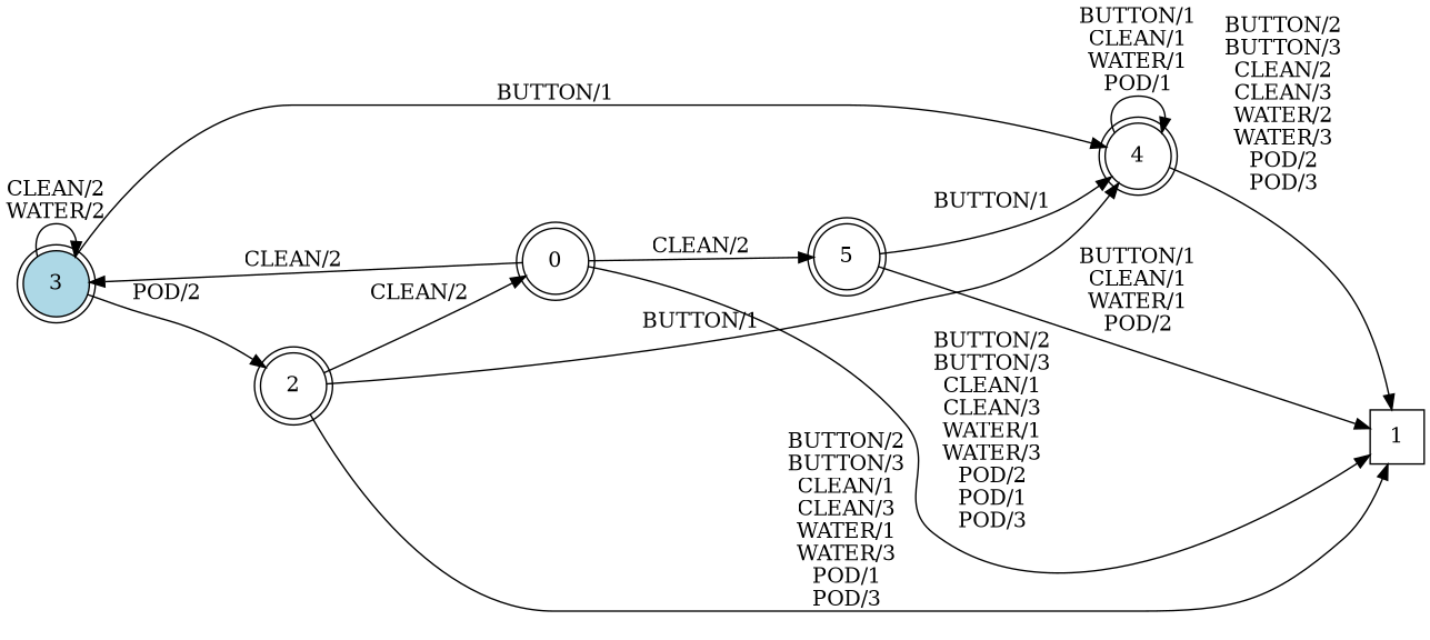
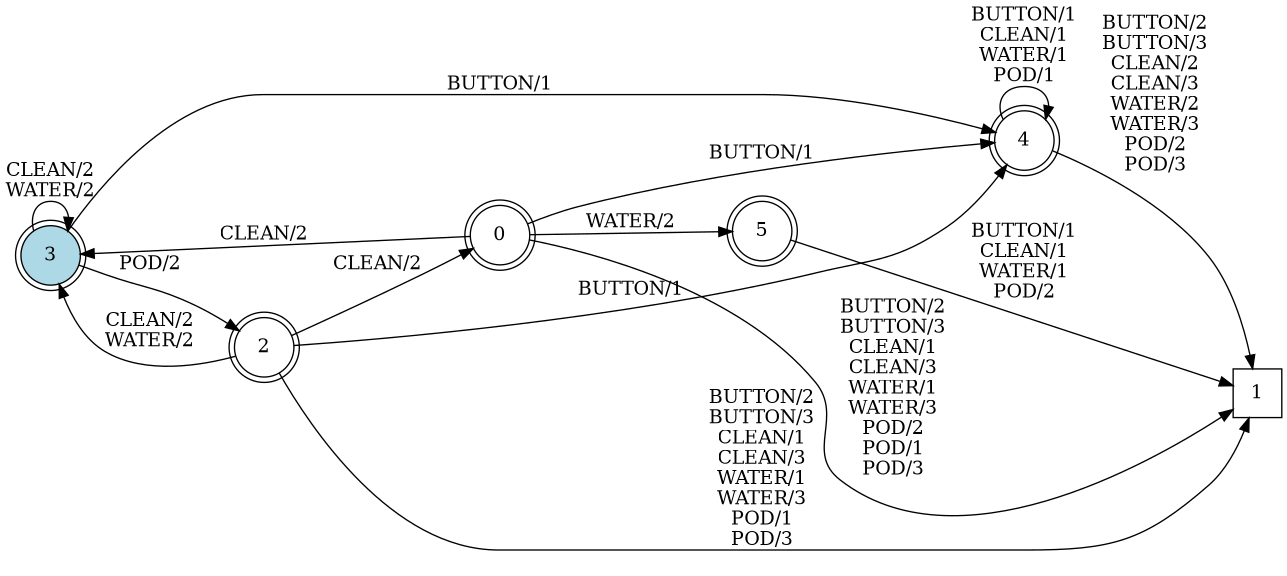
  digraph {
    rankdir=LR
    node [fillcolor=white shape=doublecircle style=filled]
    3 [fillcolor=lightblue isInitial=True]
    2
    4
    1 [shape=square]
    0
    5
    3 -> 3 [label="CLEAN/2\nWATER/2"]
    3 -> 2 [label="POD/2"]
    3 -> 4 [label="BUTTON/1"]
+   2 -> 3 [label="CLEAN/2\nWATER/2"]
    2 -> 4 [label="BUTTON/1"]
    2 -> 1 [label="BUTTON/2\nBUTTON/3\nCLEAN/1\nCLEAN/3\nWATER/1\nWATER/3\nPOD/1\nPOD/3"]
    2 -> 0 [label="CLEAN/2"]
    4 -> 4 [label="BUTTON/1\nCLEAN/1\nWATER/1\nPOD/1"]
    4 -> 1 [label="BUTTON/2\nBUTTON/3\nCLEAN/2\nCLEAN/3\nWATER/2\nWATER/3\nPOD/2\nPOD/3"]
    0 -> 3 [label="CLEAN/2"]
-   5 -> 4 [label="BUTTON/1"]
+   0 -> 4 [label="BUTTON/1"]
    0 -> 1 [label="BUTTON/2\nBUTTON/3\nCLEAN/1\nCLEAN/3\nWATER/1\nWATER/3\nPOD/2\nPOD/1\nPOD/3"]
-   0 -> 5 [label="CLEAN/2"]
+   0 -> 5 [label="WATER/2"]
    5 -> 1 [label="BUTTON/1\nCLEAN/1\nWATER/1\nPOD/2"]
  }
